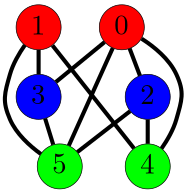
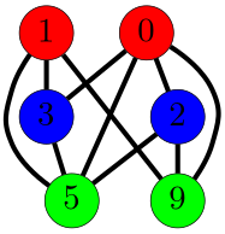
  graph {
    splines=true
    node [color=black fillcolor=red fixedsize=true fontname="Latin Modern Math" fontsize=42 penwidth=1 shape=circle style=filled]
    edge [color=black penwidth=6 style=bold]
    0 [height=0.91667 width=0.91667]
    2 [fillcolor=blue height=0.91667 width=0.91667]
    3 [fillcolor=blue height=0.91667 width=0.91667]
-   4 [fillcolor=green height=0.91667 width=0.91667]
+   4 [fillcolor=green height=0.91667 label=9 width=0.91667]
    5 [fillcolor=green height=0.91667 width=0.91667]
    1 [height=0.91667 width=0.91667]
    0 -- 2
    0 -- 3
    0 -- 4
    0 -- 5
    2 -- 4
    2 -- 5
    3 -- 5
    1 -- 3
    1 -- 4
    1 -- 5
  }
